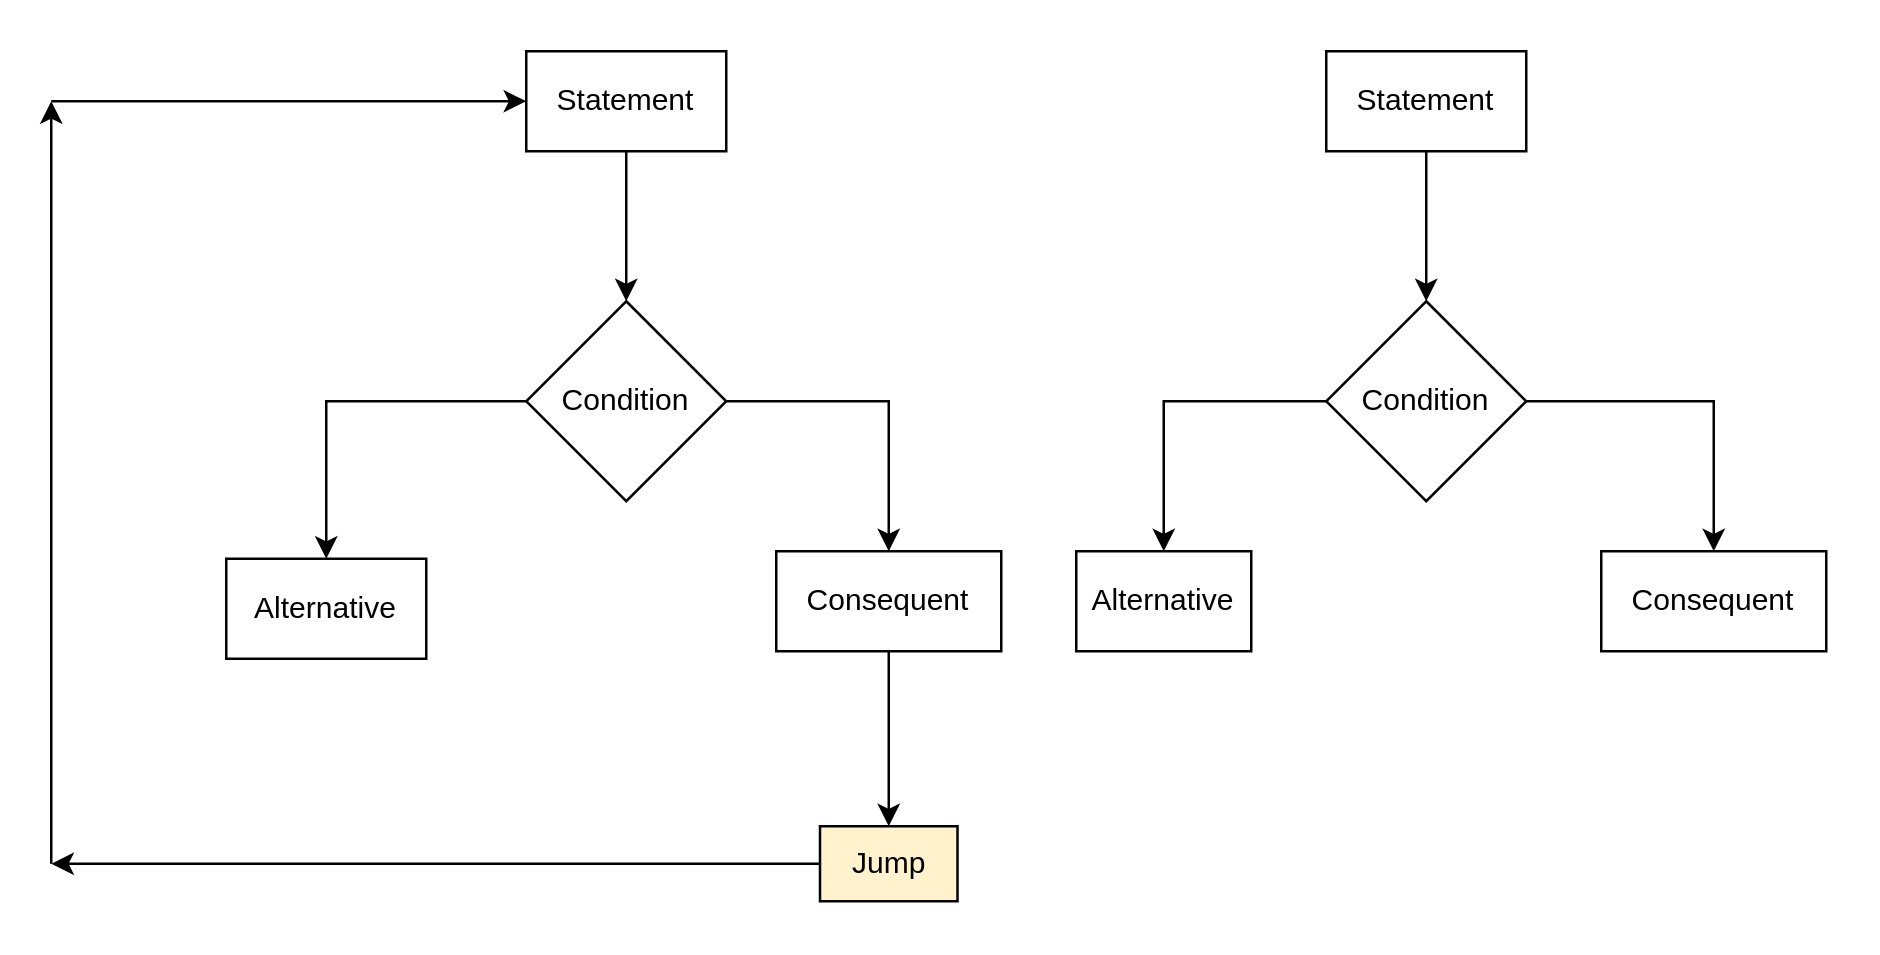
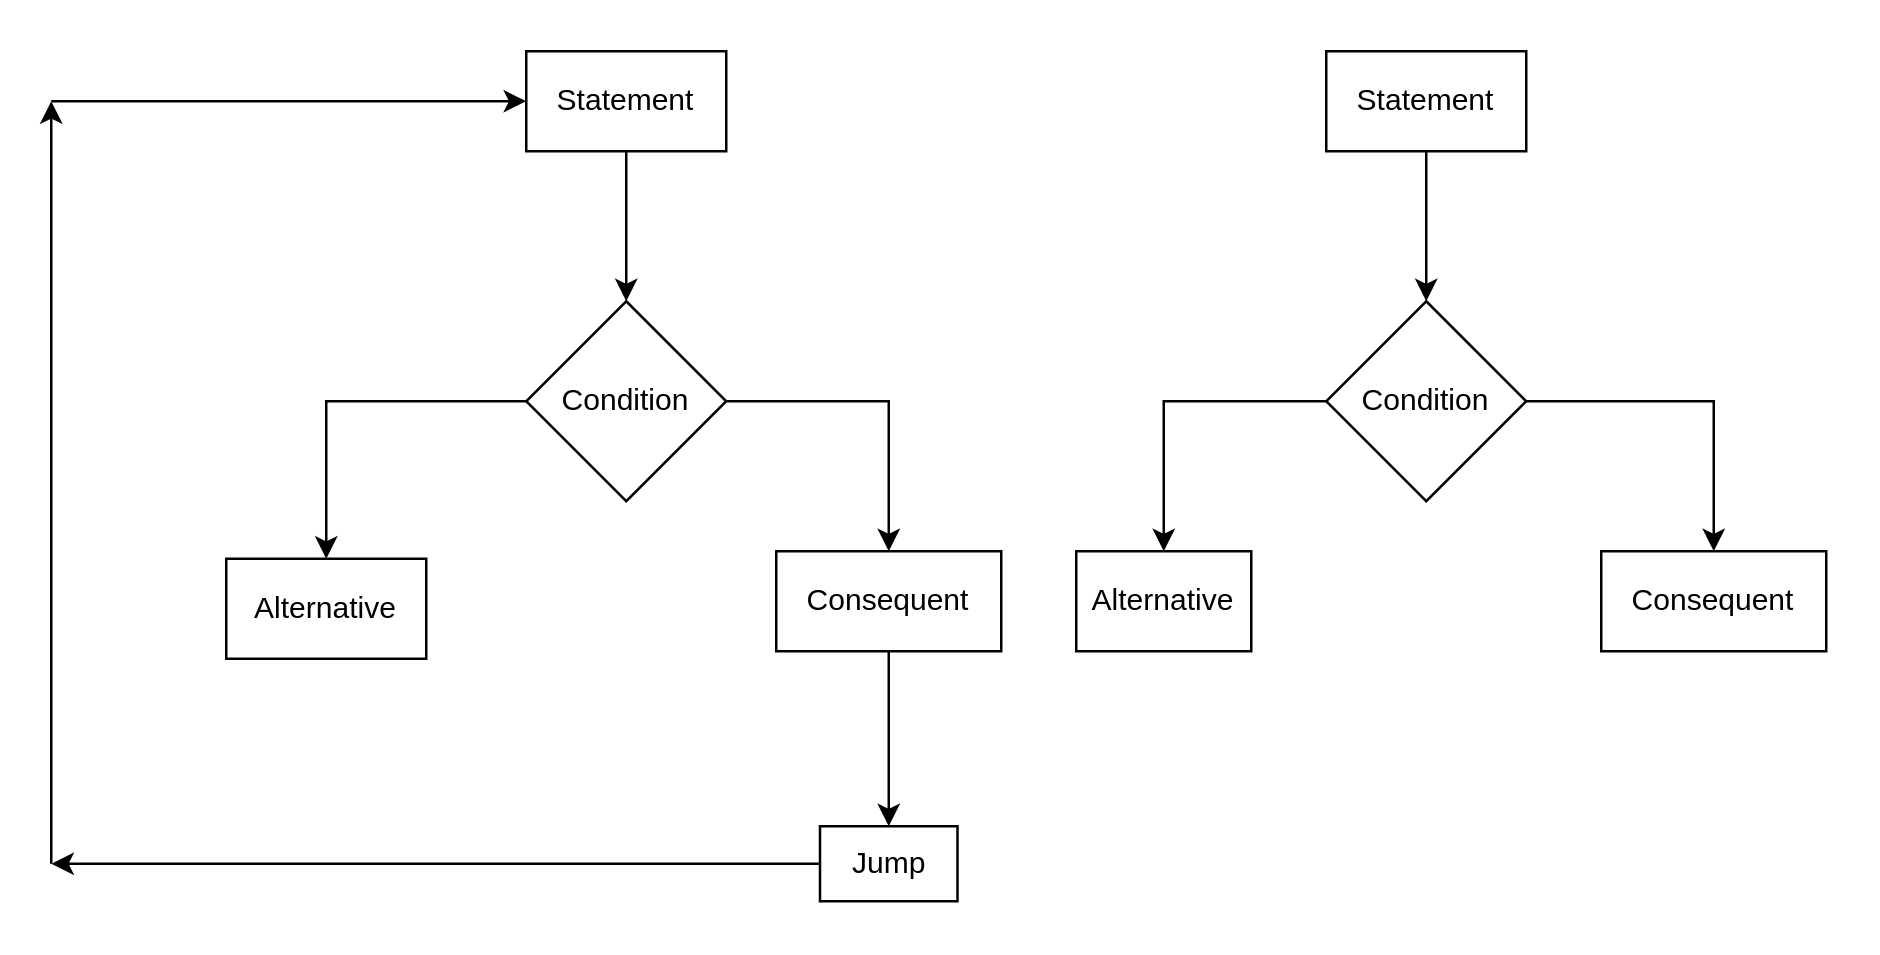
  <mxCell id="0" />
  <mxCell id="1" parent="0" />
  <mxCell id="2" value="" style="edgeStyle=orthogonalEdgeStyle;rounded=0;orthogonalLoop=1;jettySize=auto;html=1;" edge="1" parent="1" source="3" target="6"><mxGeometry relative="1" as="geometry" /></mxCell>
  <mxCell id="3" value="Statement" style="rounded=0;whiteSpace=wrap;html=1;" vertex="1" parent="1"><mxGeometry x="210" y="20" width="80" height="40" as="geometry" /></mxCell>
  <mxCell id="4" value="" style="edgeStyle=orthogonalEdgeStyle;rounded=0;orthogonalLoop=1;jettySize=auto;html=1;" edge="1" parent="1" source="6" target="7"><mxGeometry relative="1" as="geometry" /></mxCell>
  <mxCell id="5" value="" style="edgeStyle=orthogonalEdgeStyle;rounded=0;orthogonalLoop=1;jettySize=auto;html=1;" edge="1" parent="1" source="6" target="9"><mxGeometry relative="1" as="geometry" /></mxCell>
  <mxCell id="6" value="Condition" style="rhombus;whiteSpace=wrap;html=1;rounded=0;" vertex="1" parent="1"><mxGeometry x="210" y="120" width="80" height="80" as="geometry" /></mxCell>
  <mxCell id="7" value="Alternative" style="whiteSpace=wrap;html=1;rounded=0;" vertex="1" parent="1"><mxGeometry x="90" y="223" width="80" height="40" as="geometry" /></mxCell>
  <mxCell id="8" value="" style="edgeStyle=orthogonalEdgeStyle;rounded=0;orthogonalLoop=1;jettySize=auto;html=1;" edge="1" parent="1" source="9" target="11"><mxGeometry relative="1" as="geometry" /></mxCell>
  <mxCell id="9" value="Consequent" style="whiteSpace=wrap;html=1;rounded=0;" vertex="1" parent="1"><mxGeometry x="310" y="220" width="90" height="40" as="geometry" /></mxCell>
  <mxCell id="10" value="" style="edgeStyle=orthogonalEdgeStyle;rounded=0;orthogonalLoop=1;jettySize=auto;html=1;" edge="1" parent="1" source="11"><mxGeometry relative="1" as="geometry"><mxPoint x="20" y="345" as="targetPoint" /></mxGeometry></mxCell>
- <mxCell id="11" value="Jump" style="whiteSpace=wrap;html=1;rounded=0;fillColor=#fff2cc;" vertex="1" parent="1"><mxGeometry x="327.5" y="330" width="55" height="30" as="geometry" /></mxCell>
+ <mxCell id="11" value="Jump" style="whiteSpace=wrap;html=1;rounded=0;" vertex="1" parent="1"><mxGeometry x="327.5" y="330" width="55" height="30" as="geometry" /></mxCell>
  <mxCell id="12" value="" style="edgeStyle=orthogonalEdgeStyle;rounded=0;orthogonalLoop=1;jettySize=auto;html=1;" edge="1" parent="1"><mxGeometry relative="1" as="geometry"><mxPoint x="20" y="345" as="sourcePoint" /><mxPoint x="20" y="40" as="targetPoint" /></mxGeometry></mxCell>
  <mxCell id="13" value="" style="edgeStyle=orthogonalEdgeStyle;rounded=0;orthogonalLoop=1;jettySize=auto;html=1;" edge="1" parent="1"><mxGeometry relative="1" as="geometry"><mxPoint x="20" y="40" as="sourcePoint" /><mxPoint x="210" y="40" as="targetPoint" /></mxGeometry></mxCell>
  <mxCell id="14" value="" style="edgeStyle=orthogonalEdgeStyle;rounded=0;orthogonalLoop=1;jettySize=auto;html=1;" edge="1" parent="1" source="15" target="18"><mxGeometry relative="1" as="geometry" /></mxCell>
  <mxCell id="15" value="Statement" style="rounded=0;whiteSpace=wrap;html=1;" vertex="1" parent="1"><mxGeometry x="530" y="20" width="80" height="40" as="geometry" /></mxCell>
  <mxCell id="16" value="" style="edgeStyle=orthogonalEdgeStyle;rounded=0;orthogonalLoop=1;jettySize=auto;html=1;" edge="1" parent="1" source="18" target="19"><mxGeometry relative="1" as="geometry" /></mxCell>
  <mxCell id="17" value="" style="edgeStyle=orthogonalEdgeStyle;rounded=0;orthogonalLoop=1;jettySize=auto;html=1;" edge="1" parent="1" source="18" target="20"><mxGeometry relative="1" as="geometry" /></mxCell>
  <mxCell id="18" value="Condition" style="rhombus;whiteSpace=wrap;html=1;rounded=0;" vertex="1" parent="1"><mxGeometry x="530" y="120" width="80" height="80" as="geometry" /></mxCell>
  <mxCell id="19" value="Alternative" style="whiteSpace=wrap;html=1;rounded=0;" vertex="1" parent="1"><mxGeometry x="430" y="220" width="70" height="40" as="geometry" /></mxCell>
  <mxCell id="20" value="Consequent" style="whiteSpace=wrap;html=1;rounded=0;" vertex="1" parent="1"><mxGeometry x="640" y="220" width="90" height="40" as="geometry" /></mxCell>
